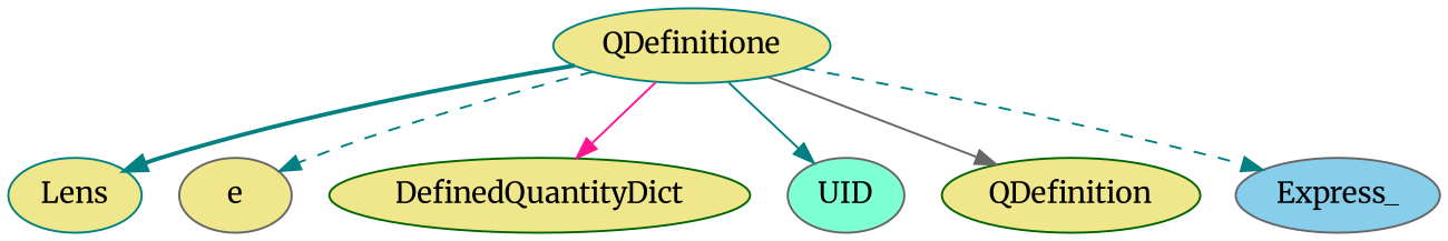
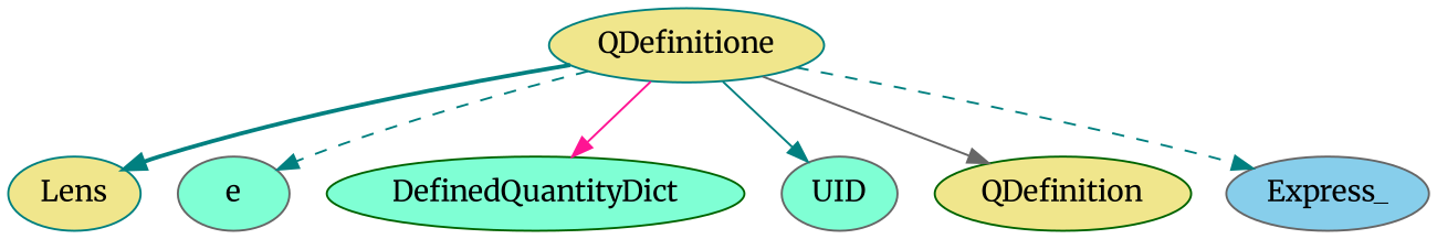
  digraph {
    fontname=Merriweather
    node [color=gray40 fillcolor=khaki fontname=Merriweather style=filled]
    edge [color=teal fontname=Merriweather style=solid]
    n1 [color=teal label=QDefinitione shape=oval]
    n2 [color=teal label=Lens]
-   e
-   DefinedQuantityDict [color=darkgreen]
+   e [fillcolor=aquamarine]
+   DefinedQuantityDict [color=darkgreen fillcolor=aquamarine]
    UID [fillcolor=aquamarine]
    QDefinition [color=darkgreen]
    n7 [fillcolor=skyblue label=Express_]
    n1 -> n2 [style=bold]
    n1 -> e [style=dashed]
    n1 -> DefinedQuantityDict [color=deeppink]
    n1 -> UID
    n1 -> QDefinition [color=gray40]
    n1 -> n7 [style=dashed]
  }
